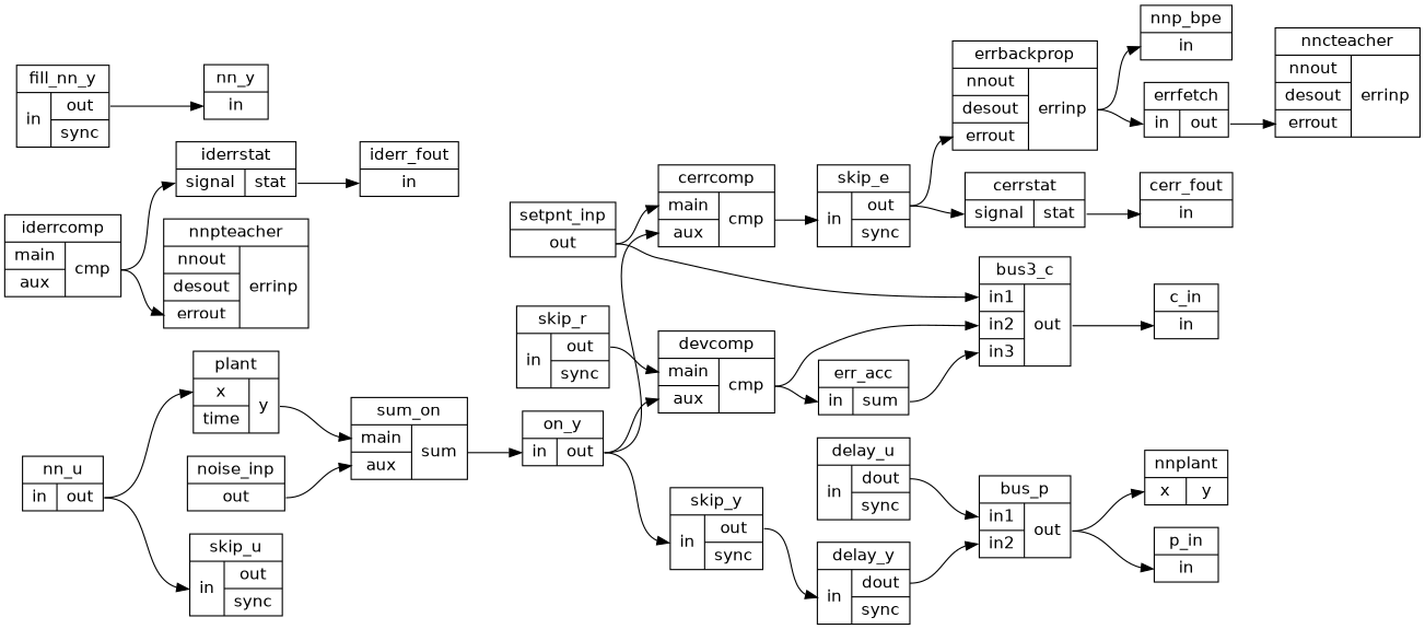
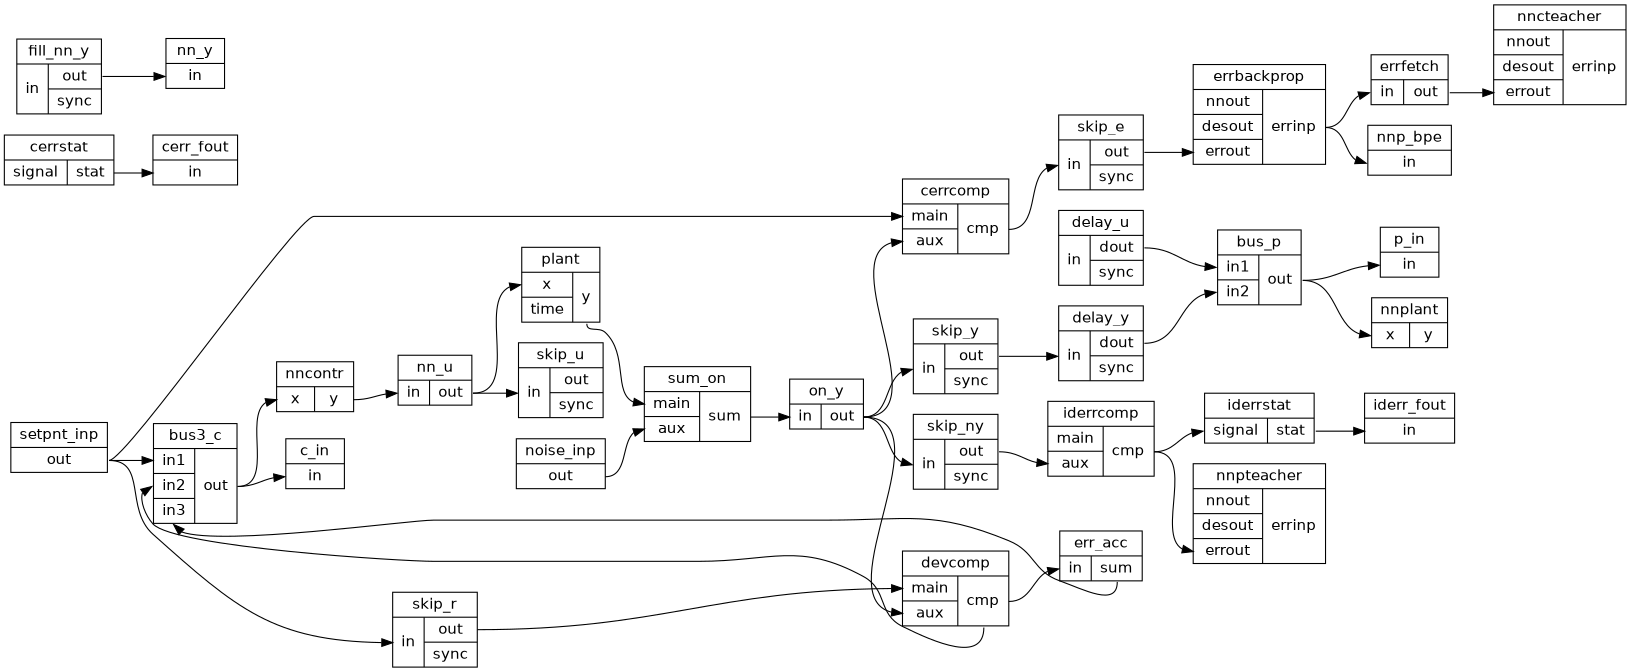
  digraph {
    fontname="DejaVu Sans"
    rankdir=LR
    node [fontname="DejaVu Sans" shape=record]
    edge [fontname="DejaVu Sans" headport=in tailport=out]
    n1 [label="setpnt_inp|{{<out>out}}"]
    n2 [label="bus3_c|{{<in1>in1|<in2>in2|<in3>in3}|{<out>out}}"]
    n3 [label="skip_r|{{<in>in}|{<out>out|<sync>sync}}"]
    n4 [label="cerrcomp|{{<main>main|<aux>aux}|{<cmp>cmp}}"]
+   n5 [label="nncontr|{{<x>x}|{<y>y}}"]
    n6 [label="c_in|{{<in>in}}"]
    n7 [label="devcomp|{{<main>main|<aux>aux}|{<cmp>cmp}}"]
    n8 [label="skip_e|{{<in>in}|{<out>out|<sync>sync}}"]
    n9 [label="nn_u|{{<in>in}|{<out>out}}"]
    n10 [label="err_acc|{{<in>in}|{<sum>sum}}"]
    n11 [label="errbackprop|{{<nnout>nnout|<desout>desout|<errout>errout}|{<errinp>errinp}}"]
    n12 [label="cerrstat|{{<signal>signal}|{<stat>stat}}"]
    n13 [label="plant|{{<x>x|<time>time}|{<y>y}}"]
    n14 [label="skip_u|{{<in>in}|{<out>out|<sync>sync}}"]
    n15 [label="sum_on|{{<main>main|<aux>aux}|{<sum>sum}}"]
    n16 [label="on_y|{{<in>in}|{<out>out}}"]
    n17 [label="skip_y|{{<in>in}|{<out>out|<sync>sync}}"]
+   n18 [label="skip_ny|{{<in>in}|{<out>out|<sync>sync}}"]
    n19 [label="noise_inp|{{<out>out}}"]
    n20 [label="delay_y|{{<in>in}|{<dout>dout|<sync>sync}}"]
    n21 [label="iderrcomp|{{<main>main|<aux>aux}|{<cmp>cmp}}"]
    n22 [label="bus_p|{{<in1>in1|<in2>in2}|{<out>out}}"]
    n23 [label="delay_u|{{<in>in}|{<dout>dout|<sync>sync}}"]
    n24 [label="nnplant|{{<x>x}|{<y>y}}"]
    n25 [label="p_in|{{<in>in}}"]
    n26 [label="iderrstat|{{<signal>signal}|{<stat>stat}}"]
    n27 [label="nnpteacher|{{<nnout>nnout|<desout>desout|<errout>errout}|{<errinp>errinp}}"]
    n28 [label="fill_nn_y|{{<in>in}|{<out>out|<sync>sync}}"]
    n29 [label="nn_y|{{<in>in}}"]
    n30 [label="nnp_bpe|{{<in>in}}"]
    n31 [label="errfetch|{{<in>in}|{<out>out}}"]
    n32 [label="cerr_fout|{{<in>in}}"]
    n33 [label="nncteacher|{{<nnout>nnout|<desout>desout|<errout>errout}|{<errinp>errinp}}"]
    n34 [label="iderr_fout|{{<in>in}}"]
    n1 -> n2 [headport=in1]
+   n1 -> n3
    n1 -> n4 [headport=main]
+   n2 -> n5 [headport=x]
    n2 -> n6
    n3 -> n7 [headport=main]
    n4 -> n8 [tailport=cmp]
+   n5 -> n9 [tailport=y]
    n7 -> n2 [headport=in2 tailport=cmp]
    n7 -> n10 [tailport=cmp]
    n8 -> n11 [headport=errout]
-   n8 -> n12 [headport=signal]
    n9 -> n13 [headport=x]
    n9 -> n14
    n10 -> n2 [headport=in3 tailport=sum]
    n11 -> n30 [tailport=errinp]
    n11 -> n31 [tailport=errinp]
    n12 -> n32 [tailport=stat]
    n13 -> n15 [headport=main tailport=y]
    n15 -> n16 [tailport=sum]
    n16 -> n4 [headport=aux]
    n16 -> n7 [headport=aux]
    n16 -> n17
+   n16 -> n18
    n17 -> n20
+   n18 -> n21 [headport=aux]
    n19 -> n15 [headport=aux]
    n20 -> n22 [headport=in2 tailport=dout]
    n21 -> n26 [headport=signal tailport=cmp]
    n21 -> n27 [headport=errout tailport=cmp]
    n22 -> n24 [headport=x]
    n22 -> n25
    n23 -> n22 [headport=in1 tailport=dout]
    n26 -> n34 [tailport=stat]
    n28 -> n29
    n31 -> n33 [headport=errout]
  }
